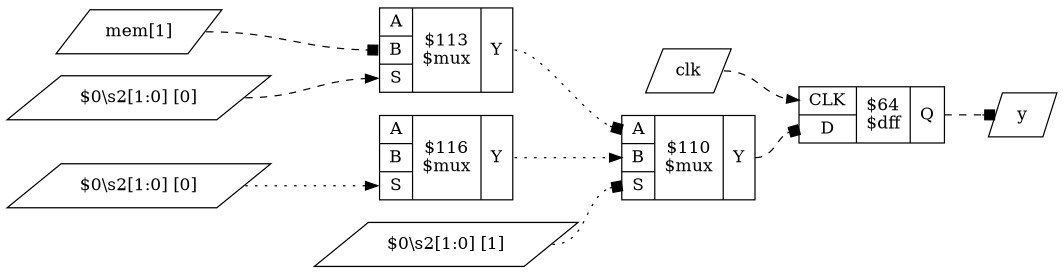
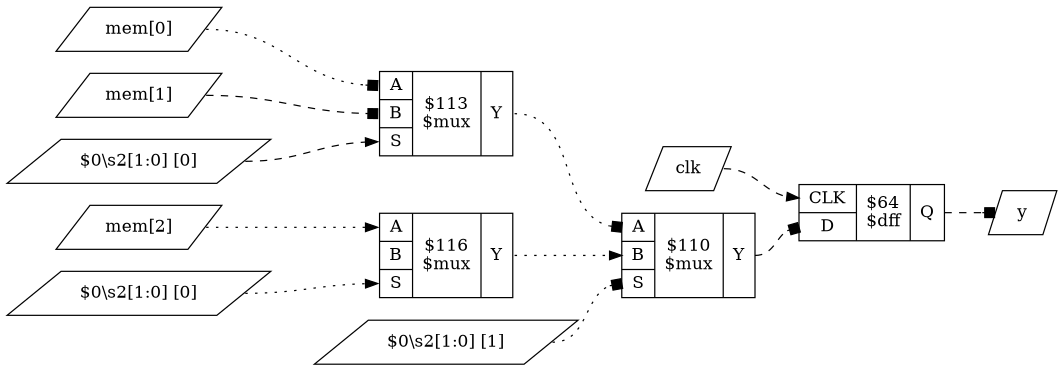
  digraph {
    rankdir=LR
    remincross=true
    node [shape=parallelogram]
    edge [arrowhead=box color=black headport="p9:w" style=dotted tailport=e]
+   n1 [color=black fontcolor=black label="mem[0]"]
    n2 [label="{{<p9> A|<p10> B|<p11> S}|$113\n$mux|{<p12> Y}}" shape=record]
    n3 [label="{{<p9> A|<p10> B|<p11> S}|$110\n$mux|{<p12> Y}}" shape=record]
    n4 [color=black fontcolor=black label="mem[1]"]
+   n5 [color=black fontcolor=black label="mem[2]"]
    n6 [label="{{<p9> A|<p10> B|<p11> S}|$116\n$mux|{<p12> Y}}" shape=record]
    n7 [color=black fontcolor=black label=y]
    n8 [label="$0\\s2[1:0] [1]"]
    n9 [label="{{<p16> CLK|<p17> D}|$64\n$dff|{<p18> Q}}" shape=record]
    n10 [label="$0\\s2[1:0] [0]"]
    n11 [label="$0\\s2[1:0] [0]"]
    n12 [label=clk]
+   n1 -> n2
    n2 -> n3 [tailport="p12:e"]
    n3 -> n9 [headport="p17:w" style=dashed tailport="p12:e"]
    n4 -> n2 [headport="p10:w" style=dashed]
+   n5 -> n6 [arrowhead=normal]
    n6 -> n3 [arrowhead=normal headport="p10:w" tailport="p12:e"]
    n8 -> n3 [headport="p11:w"]
    n9 -> n7 [headport=w style=dashed tailport="p18:e"]
    n10 -> n2 [arrowhead=normal headport="p11:w" style=dashed]
    n11 -> n6 [arrowhead=normal headport="p11:w"]
    n12 -> n9 [arrowhead=normal headport="p16:w" style=dashed]
  }
